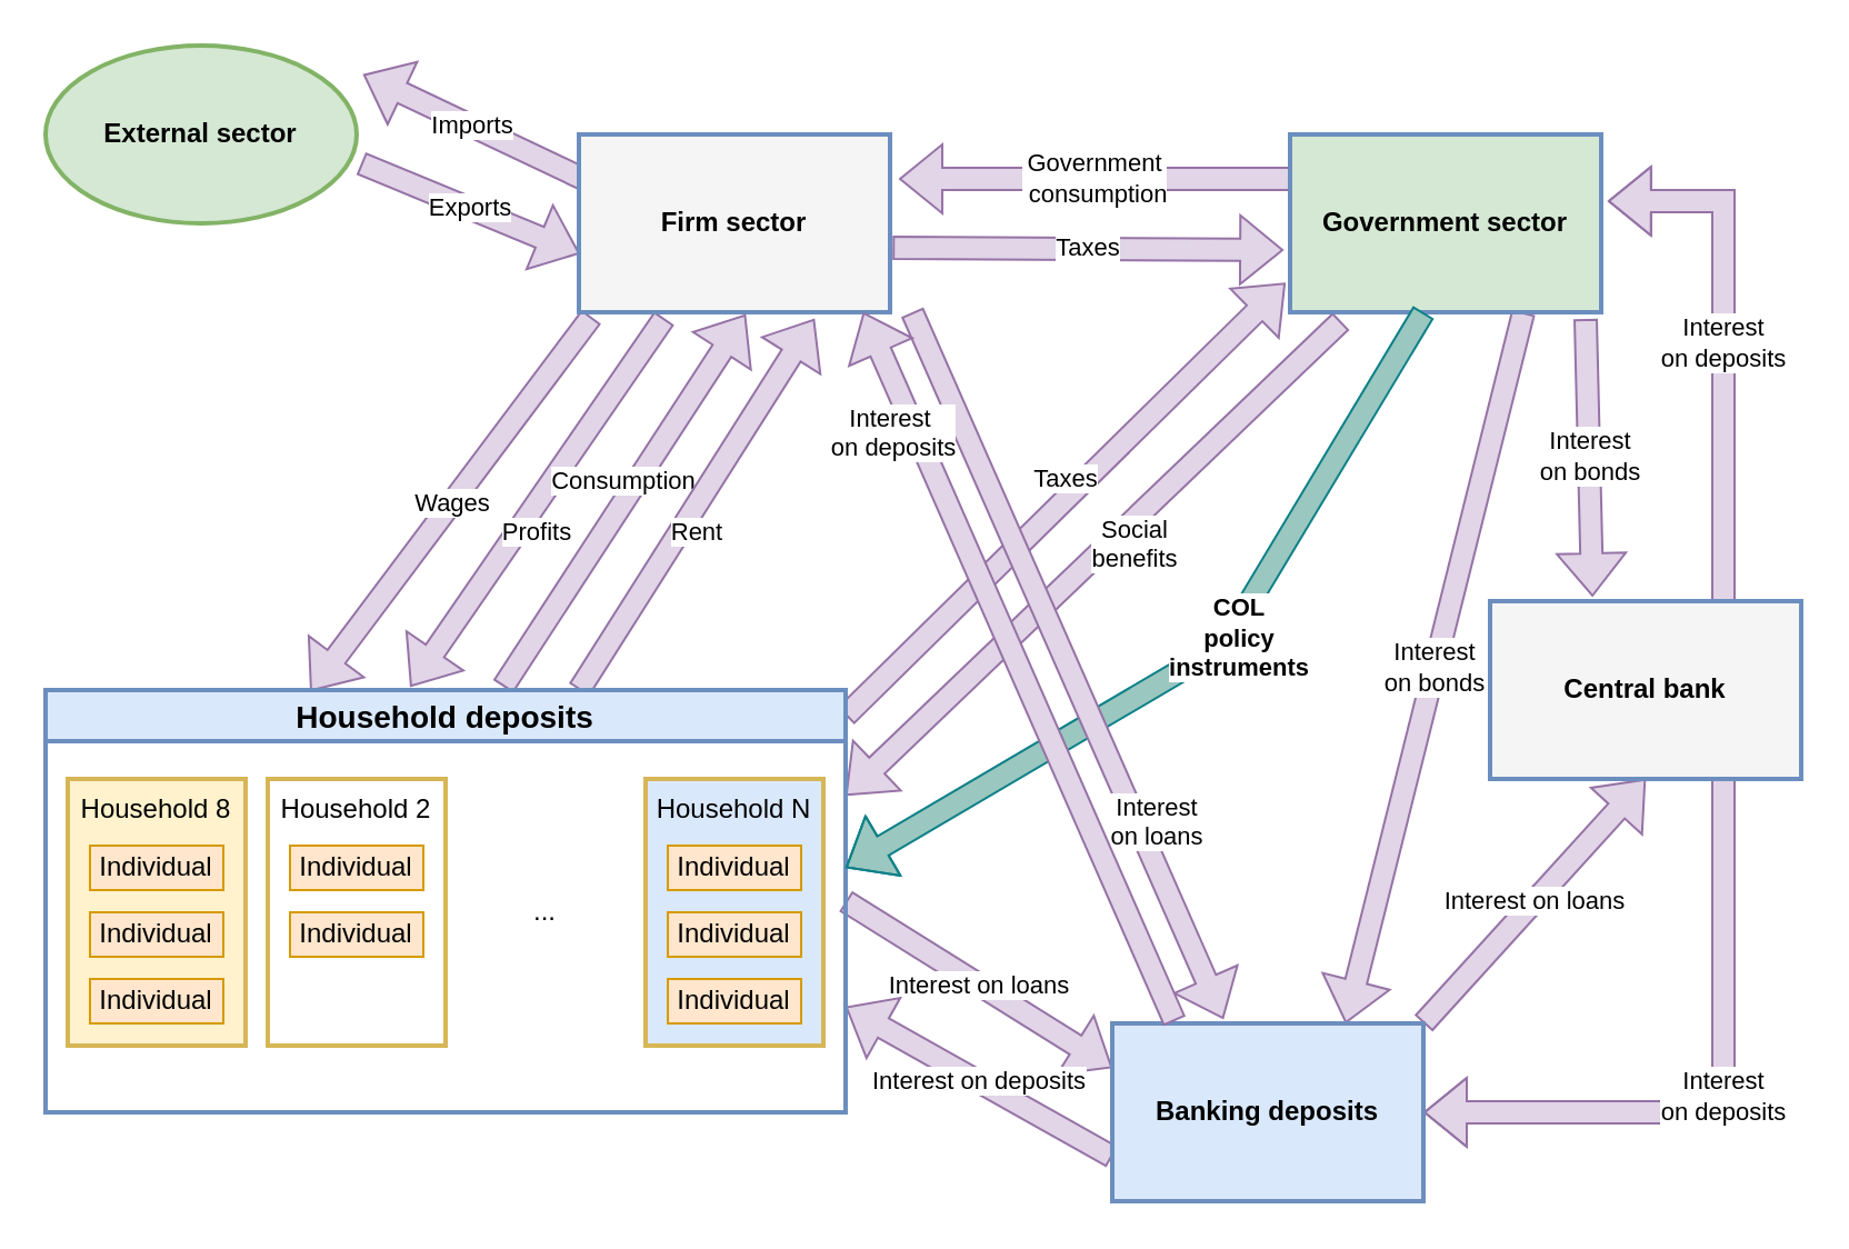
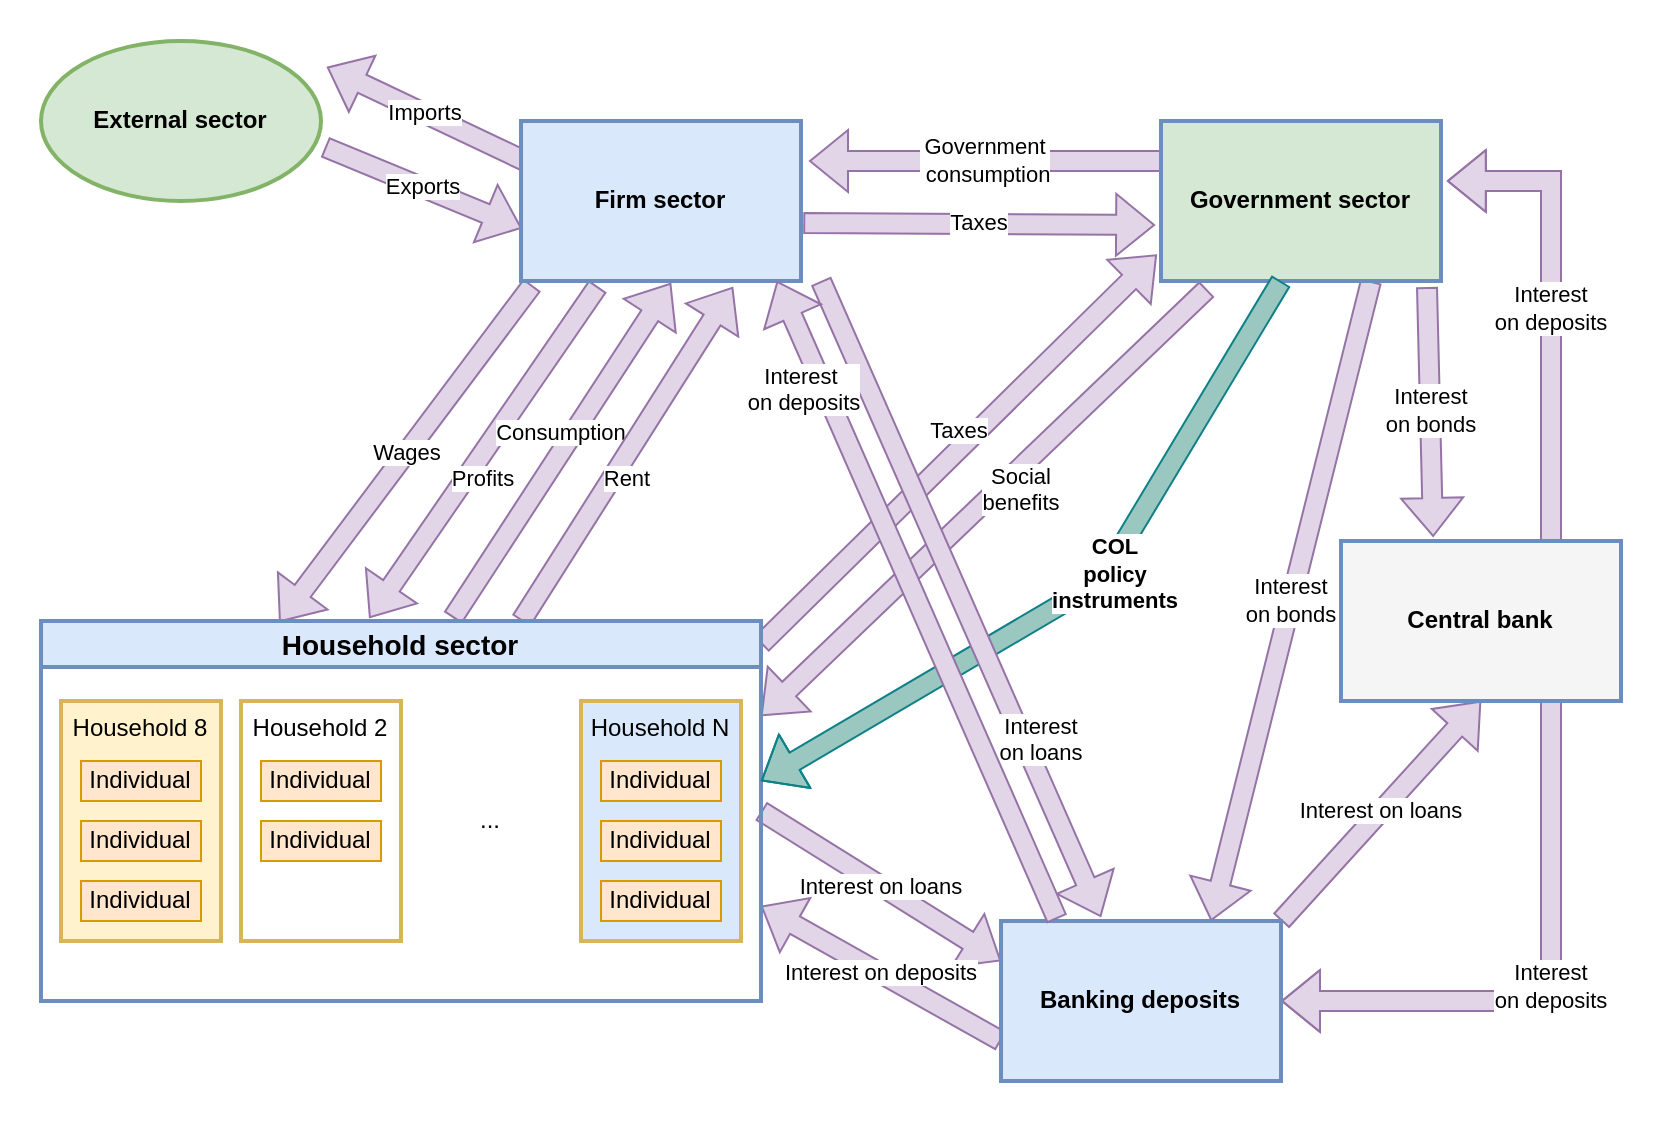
  <mxCell id="0" />
  <mxCell id="1" parent="0" />
  <mxCell id="2" value="&lt;b&gt;External sector&lt;/b&gt;" style="ellipse;whiteSpace=wrap;html=1;fillColor=#d5e8d4;strokeColor=#82b366;strokeWidth=2;" parent="1" vertex="1"><mxGeometry x="20" y="20" width="140" height="80" as="geometry" /></mxCell>
  <mxCell id="3" value="Interest on loans" style="endArrow=classic;html=1;rounded=0;entryX=0;entryY=0.25;entryDx=0;entryDy=0;shape=flexArrow;strokeWidth=1;endSize=6;targetPerimeterSpacing=0;fillColor=#e1d5e7;strokeColor=#9673a6;exitX=1;exitY=0.5;exitDx=0;exitDy=0;" parent="1" target="36" edge="1" source="20"><mxGeometry width="50" height="50" relative="1" as="geometry"><mxPoint x="380" y="560" as="sourcePoint" /><mxPoint x="430" y="350" as="targetPoint" /></mxGeometry></mxCell>
  <mxCell id="4" value="Interest on deposits" style="endArrow=classic;html=1;rounded=0;exitX=0;exitY=0.75;exitDx=0;exitDy=0;shape=flexArrow;strokeWidth=1;endSize=6;targetPerimeterSpacing=0;fillColor=#e1d5e7;strokeColor=#9673a6;startArrow=none;startFill=0;entryX=1;entryY=0.75;entryDx=0;entryDy=0;" parent="1" source="36" edge="1" target="20"><mxGeometry width="50" height="50" relative="1" as="geometry"><mxPoint x="483" y="360" as="sourcePoint" /><mxPoint x="380" y="600" as="targetPoint" /></mxGeometry></mxCell>
  <mxCell id="5" value="&lt;div&gt;Interest&lt;/div&gt;&lt;div&gt;on deposits&lt;/div&gt;" style="endArrow=classic;html=1;rounded=0;exitX=0.75;exitY=0;exitDx=0;exitDy=0;shape=flexArrow;strokeWidth=1;endSize=6;targetPerimeterSpacing=0;fillColor=#e1d5e7;strokeColor=#9673a6;startArrow=none;startFill=0;entryX=1.021;entryY=0.375;entryDx=0;entryDy=0;entryPerimeter=0;edgeStyle=orthogonalEdgeStyle;" parent="1" source="35" target="34" edge="1"><mxGeometry width="50" height="50" relative="1" as="geometry"><mxPoint x="710" y="290" as="sourcePoint" /><mxPoint x="760" y="180" as="targetPoint" /><Array as="points"><mxPoint x="775" y="90" /></Array></mxGeometry></mxCell>
  <mxCell id="6" value="Imports" style="endArrow=classic;html=1;rounded=0;exitX=-0.021;exitY=0.113;exitDx=0;exitDy=0;shape=flexArrow;strokeWidth=1;endSize=6;targetPerimeterSpacing=0;fillColor=#e1d5e7;strokeColor=#9673a6;startArrow=none;startFill=0;entryX=1.021;entryY=0.163;entryDx=0;entryDy=0;entryPerimeter=0;exitPerimeter=0;" parent="1" target="2" edge="1"><mxGeometry width="50" height="50" relative="1" as="geometry"><mxPoint x="262.06" y="80.04" as="sourcePoint" /><mxPoint x="141.96" y="80.04" as="targetPoint" /></mxGeometry></mxCell>
  <mxCell id="7" value="Exports" style="endArrow=classic;html=1;rounded=0;shape=flexArrow;strokeWidth=1;endSize=6;targetPerimeterSpacing=0;fillColor=#e1d5e7;strokeColor=#9673a6;startArrow=none;startFill=0;entryX=0.003;entryY=0.671;entryDx=0;entryDy=0;entryPerimeter=0;exitX=1.014;exitY=0.663;exitDx=0;exitDy=0;exitPerimeter=0;" parent="1" source="2" target="33" edge="1"><mxGeometry width="50" height="50" relative="1" as="geometry"><mxPoint x="150" y="110" as="sourcePoint" /><mxPoint x="200" y="130" as="targetPoint" /></mxGeometry></mxCell>
  <mxCell id="8" value="&lt;div&gt;Government&lt;/div&gt;&lt;div&gt;&amp;nbsp;consumption&lt;/div&gt;" style="endArrow=classic;html=1;rounded=0;exitX=0;exitY=0.25;exitDx=0;exitDy=0;shape=flexArrow;strokeWidth=1;endSize=6;targetPerimeterSpacing=0;fillColor=#e1d5e7;strokeColor=#9673a6;startArrow=none;startFill=0;entryX=1;entryY=0.25;entryDx=0;entryDy=0;" parent="1" source="34" edge="1"><mxGeometry width="50" height="50" relative="1" as="geometry"><mxPoint x="539" y="80" as="sourcePoint" /><mxPoint x="404" y="80" as="targetPoint" /></mxGeometry></mxCell>
  <mxCell id="9" value="Taxes" style="endArrow=classic;html=1;rounded=0;exitX=1.008;exitY=0.637;exitDx=0;exitDy=0;shape=flexArrow;strokeWidth=1;endSize=6;targetPerimeterSpacing=0;fillColor=#e1d5e7;strokeColor=#9673a6;startArrow=none;startFill=0;exitPerimeter=0;entryX=-0.021;entryY=0.65;entryDx=0;entryDy=0;entryPerimeter=0;" parent="1" source="33" target="34" edge="1"><mxGeometry width="50" height="50" relative="1" as="geometry"><mxPoint x="549" y="180" as="sourcePoint" /><mxPoint x="590" y="110" as="targetPoint" /></mxGeometry></mxCell>
  <mxCell id="10" value="Wages" style="endArrow=classic;html=1;rounded=0;exitX=0.097;exitY=1.025;exitDx=0;exitDy=0;shape=flexArrow;strokeWidth=1;endSize=6;targetPerimeterSpacing=0;fillColor=#e1d5e7;strokeColor=#9673a6;startArrow=none;startFill=0;entryX=0.331;entryY=0.003;entryDx=0;entryDy=0;entryPerimeter=0;exitPerimeter=0;" parent="1" target="20" edge="1"><mxGeometry width="50" height="50" relative="1" as="geometry"><mxPoint x="265.58" y="142" as="sourcePoint" /><mxPoint x="134.36" y="296.48" as="targetPoint" /></mxGeometry></mxCell>
  <mxCell id="11" value="&lt;div&gt;Profits&lt;/div&gt;" style="endArrow=classic;html=1;rounded=0;shape=flexArrow;strokeWidth=1;endSize=6;targetPerimeterSpacing=0;fillColor=#e1d5e7;strokeColor=#9673a6;startArrow=none;startFill=0;entryX=0.456;entryY=-0.008;entryDx=0;entryDy=0;entryPerimeter=0;exitX=0.417;exitY=1.033;exitDx=0;exitDy=0;exitPerimeter=0;verticalAlign=top;" parent="1" target="20" edge="1"><mxGeometry x="0.003" width="50" height="50" relative="1" as="geometry"><mxPoint x="298.38" y="142.64" as="sourcePoint" /><mxPoint x="167.8" y="297.44" as="targetPoint" /><mxPoint as="offset" /></mxGeometry></mxCell>
  <mxCell id="12" value="&lt;div&gt;Consumption&lt;/div&gt;" style="endArrow=classic;html=1;rounded=0;shape=flexArrow;strokeWidth=1;endSize=6;targetPerimeterSpacing=0;fillColor=#e1d5e7;strokeColor=#9673a6;startArrow=none;startFill=0;entryX=0.75;entryY=1;entryDx=0;entryDy=0;verticalAlign=bottom;exitX=0.572;exitY=-0.008;exitDx=0;exitDy=0;exitPerimeter=0;" parent="1" source="20" edge="1"><mxGeometry width="50" height="50" relative="1" as="geometry"><mxPoint x="220" y="290" as="sourcePoint" /><mxPoint x="335" y="141" as="targetPoint" /></mxGeometry></mxCell>
  <mxCell id="13" value="&lt;div&gt;Interest&lt;/div&gt;&lt;div&gt;on bonds&lt;br&gt;&lt;/div&gt;" style="endArrow=classic;html=1;rounded=0;shape=flexArrow;strokeWidth=1;endSize=6;targetPerimeterSpacing=0;fillColor=#e1d5e7;strokeColor=#9673a6;startArrow=none;startFill=0;sourcePerimeterSpacing=0;startSize=0;exitX=0.75;exitY=1;exitDx=0;exitDy=0;entryX=0.75;entryY=0;entryDx=0;entryDy=0;" parent="1" source="34" target="36" edge="1"><mxGeometry width="50" height="50" relative="1" as="geometry"><mxPoint x="540" y="370" as="sourcePoint" /><mxPoint x="610" y="430" as="targetPoint" /></mxGeometry></mxCell>
  <mxCell id="14" value="Taxes" style="endArrow=classic;html=1;rounded=0;shape=flexArrow;strokeWidth=1;endSize=6;targetPerimeterSpacing=0;fillColor=#e1d5e7;strokeColor=#9673a6;startArrow=none;startFill=0;entryX=-0.015;entryY=0.835;entryDx=0;entryDy=0;exitX=1;exitY=0.061;exitDx=0;exitDy=0;exitPerimeter=0;verticalAlign=bottom;entryPerimeter=0;" parent="1" source="20" target="34" edge="1"><mxGeometry width="50" height="50" relative="1" as="geometry"><mxPoint x="390" y="350" as="sourcePoint" /><mxPoint x="480" y="144" as="targetPoint" /></mxGeometry></mxCell>
  <mxCell id="15" value="&lt;div&gt;Social&lt;/div&gt;&lt;div&gt;benefits&lt;br&gt;&lt;/div&gt;" style="endArrow=classic;html=1;rounded=0;strokeWidth=1;targetPerimeterSpacing=0;fillColor=#e1d5e7;strokeColor=#9673a6;startArrow=none;startFill=0;verticalAlign=bottom;movable=1;resizable=1;rotatable=1;deletable=1;editable=1;locked=0;connectable=1;shape=flexArrow;exitX=0.164;exitY=1.05;exitDx=0;exitDy=0;exitPerimeter=0;entryX=1;entryY=0.25;entryDx=0;entryDy=0;" parent="1" source="34" edge="1" target="20"><mxGeometry x="-0.045" y="19" width="50" height="50" relative="1" as="geometry"><mxPoint x="630" y="170" as="sourcePoint" /><mxPoint x="400" y="320" as="targetPoint" /><mxPoint y="1" as="offset" /></mxGeometry></mxCell>
  <mxCell id="16" value="&lt;div&gt;Interest&lt;/div&gt;&lt;div&gt;on deposits&lt;/div&gt;" style="endArrow=classic;html=1;rounded=0;exitX=0.75;exitY=1;exitDx=0;exitDy=0;shape=flexArrow;strokeWidth=1;endSize=6;targetPerimeterSpacing=0;fillColor=#e1d5e7;strokeColor=#9673a6;startArrow=none;startFill=0;entryX=1;entryY=0.5;entryDx=0;entryDy=0;edgeStyle=orthogonalEdgeStyle;" parent="1" source="35" target="36" edge="1"><mxGeometry width="50" height="50" relative="1" as="geometry"><mxPoint x="741" y="410" as="sourcePoint" /><mxPoint x="724" y="243" as="targetPoint" /></mxGeometry></mxCell>
  <mxCell id="17" value="Interest on loans" style="endArrow=classic;html=1;rounded=0;entryX=0.5;entryY=1;entryDx=0;entryDy=0;shape=flexArrow;strokeWidth=1;endSize=6;targetPerimeterSpacing=0;fillColor=#e1d5e7;strokeColor=#9673a6;exitX=1;exitY=0;exitDx=0;exitDy=0;" parent="1" source="36" target="35" edge="1"><mxGeometry width="50" height="50" relative="1" as="geometry"><mxPoint x="490" y="460" as="sourcePoint" /><mxPoint x="660" y="470" as="targetPoint" /></mxGeometry></mxCell>
  <mxCell id="18" value="&lt;div&gt;Interest&lt;/div&gt;&lt;div&gt;on bonds&lt;br&gt;&lt;/div&gt;" style="endArrow=classic;html=1;rounded=0;shape=flexArrow;strokeWidth=1;endSize=6;targetPerimeterSpacing=0;fillColor=#e1d5e7;strokeColor=#9673a6;startArrow=none;startFill=0;entryX=0.329;entryY=-0.025;entryDx=0;entryDy=0;sourcePerimeterSpacing=0;startSize=0;exitX=0.95;exitY=1.038;exitDx=0;exitDy=0;exitPerimeter=0;entryPerimeter=0;" parent="1" source="34" target="35" edge="1"><mxGeometry width="50" height="50" relative="1" as="geometry"><mxPoint x="710" y="150" as="sourcePoint" /><mxPoint x="630" y="550" as="targetPoint" /></mxGeometry></mxCell>
  <mxCell id="19" value="Rent" style="endArrow=classic;html=1;rounded=0;shape=flexArrow;strokeWidth=1;endSize=6;targetPerimeterSpacing=0;fillColor=#e1d5e7;strokeColor=#9673a6;startArrow=none;startFill=0;exitX=0.667;exitY=0;exitDx=0;exitDy=0;exitPerimeter=0;verticalAlign=top;entryX=0.957;entryY=1.038;entryDx=0;entryDy=0;entryPerimeter=0;" parent="1" source="20" edge="1"><mxGeometry width="50" height="50" relative="1" as="geometry"><mxPoint x="247.16" y="294.24" as="sourcePoint" /><mxPoint x="365.98" y="143.04" as="targetPoint" /></mxGeometry></mxCell>
- <mxCell id="20" value="Household deposits" style="swimlane;fillColor=#dae8fc;strokeColor=#6c8ebf;strokeWidth=2;fontSize=14;startSize=23;" parent="1" vertex="1"><mxGeometry x="20" y="310" width="360" height="190" as="geometry"><mxRectangle x="480" y="200" width="110" height="30" as="alternateBounds" /></mxGeometry></mxCell>
+ <mxCell id="20" value="Household sector" style="swimlane;fillColor=#dae8fc;strokeColor=#6c8ebf;strokeWidth=2;fontSize=14;startSize=23;" parent="1" vertex="1"><mxGeometry x="20" y="310" width="360" height="190" as="geometry"><mxRectangle x="480" y="200" width="110" height="30" as="alternateBounds" /></mxGeometry></mxCell>
  <mxCell id="21" value="Household 8" style="rounded=0;whiteSpace=wrap;html=1;fillColor=#fff2cc;strokeColor=#d6b656;strokeWidth=2;verticalAlign=top;" parent="20" vertex="1"><mxGeometry x="10" y="40" width="80" height="120" as="geometry" /></mxCell>
  <mxCell id="22" value="Household 2" style="rounded=0;whiteSpace=wrap;html=1;fillColor=#ffffff;strokeColor=#d6b656;strokeWidth=2;verticalAlign=top;" parent="20" vertex="1"><mxGeometry x="100" y="40" width="80" height="120" as="geometry" /></mxCell>
  <mxCell id="23" value="Household N" style="rounded=0;whiteSpace=wrap;html=1;fillColor=#dae8fc;strokeColor=#d6b656;strokeWidth=2;verticalAlign=top;" parent="20" vertex="1"><mxGeometry x="270" y="40" width="80" height="120" as="geometry" /></mxCell>
  <mxCell id="24" value="..." style="text;html=1;strokeColor=none;fillColor=none;align=center;verticalAlign=middle;whiteSpace=wrap;rounded=0;" parent="20" vertex="1"><mxGeometry x="190" y="40" width="70" height="120" as="geometry" /></mxCell>
  <mxCell id="25" value="Individual" style="rounded=0;whiteSpace=wrap;html=1;fillColor=#ffe6cc;strokeColor=#d79b00;" parent="20" vertex="1"><mxGeometry x="20" y="70" width="60" height="20" as="geometry" /></mxCell>
  <mxCell id="26" value="Individual" style="rounded=0;whiteSpace=wrap;html=1;fillColor=#ffe6cc;strokeColor=#d79b00;" parent="20" vertex="1"><mxGeometry x="20" y="100" width="60" height="20" as="geometry" /></mxCell>
  <mxCell id="27" value="Individual" style="rounded=0;whiteSpace=wrap;html=1;fillColor=#ffe6cc;strokeColor=#d79b00;" parent="20" vertex="1"><mxGeometry x="20" y="130" width="60" height="20" as="geometry" /></mxCell>
  <mxCell id="28" value="Individual" style="rounded=0;whiteSpace=wrap;html=1;fillColor=#ffe6cc;strokeColor=#d79b00;" parent="20" vertex="1"><mxGeometry x="110" y="70" width="60" height="20" as="geometry" /></mxCell>
  <mxCell id="29" value="Individual" style="rounded=0;whiteSpace=wrap;html=1;fillColor=#ffe6cc;strokeColor=#d79b00;" parent="20" vertex="1"><mxGeometry x="110" y="100" width="60" height="20" as="geometry" /></mxCell>
  <mxCell id="30" value="Individual" style="rounded=0;whiteSpace=wrap;html=1;fillColor=#ffe6cc;strokeColor=#d79b00;" parent="20" vertex="1"><mxGeometry x="280" y="70" width="60" height="20" as="geometry" /></mxCell>
  <mxCell id="31" value="Individual" style="rounded=0;whiteSpace=wrap;html=1;fillColor=#ffe6cc;strokeColor=#d79b00;" parent="20" vertex="1"><mxGeometry x="280" y="100" width="60" height="20" as="geometry" /></mxCell>
  <mxCell id="32" value="Individual" style="rounded=0;whiteSpace=wrap;html=1;fillColor=#ffe6cc;strokeColor=#d79b00;" parent="20" vertex="1"><mxGeometry x="280" y="130" width="60" height="20" as="geometry" /></mxCell>
- <mxCell id="33" value="&lt;b&gt;Firm sector&lt;/b&gt;" style="rounded=0;whiteSpace=wrap;html=1;fillColor=#f5f5f5;strokeColor=#6c8ebf;strokeWidth=2;" parent="1" vertex="1"><mxGeometry x="260" y="60" width="140" height="80" as="geometry" /></mxCell>
+ <mxCell id="33" value="&lt;b&gt;Firm sector&lt;/b&gt;" style="rounded=0;whiteSpace=wrap;html=1;fillColor=#dae8fc;strokeColor=#6c8ebf;strokeWidth=2;" parent="1" vertex="1"><mxGeometry x="260" y="60" width="140" height="80" as="geometry" /></mxCell>
  <mxCell id="34" value="&lt;b&gt;Government sector&lt;br&gt;&lt;/b&gt;" style="rounded=0;whiteSpace=wrap;html=1;fillColor=#d5e8d4;strokeColor=#6c8ebf;strokeWidth=2;" parent="1" vertex="1"><mxGeometry x="580" y="60" width="140" height="80" as="geometry" /></mxCell>
  <mxCell id="35" value="&lt;b&gt;Central bank&lt;/b&gt;" style="rounded=0;whiteSpace=wrap;html=1;fillColor=#f5f5f5;strokeColor=#6c8ebf;strokeWidth=2;" parent="1" vertex="1"><mxGeometry x="670" y="270" width="140" height="80" as="geometry" /></mxCell>
  <mxCell id="36" value="&lt;b&gt;Banking deposits&lt;/b&gt;" style="rounded=0;whiteSpace=wrap;html=1;fillColor=#dae8fc;strokeColor=#6c8ebf;strokeWidth=2;" parent="1" vertex="1"><mxGeometry x="500" y="460" width="140" height="80" as="geometry" /></mxCell>
  <mxCell id="37" value="&lt;div&gt;&lt;b&gt;COL&lt;/b&gt;&lt;/div&gt;&lt;div&gt;&lt;b&gt;policy&lt;/b&gt;&lt;/div&gt;&lt;div&gt;&lt;b&gt;instruments&lt;/b&gt;&lt;br&gt;&lt;/div&gt;" style="endArrow=classic;html=1;rounded=0;strokeWidth=1;targetPerimeterSpacing=0;fillColor=#9AC7BF;startArrow=none;startFill=0;verticalAlign=bottom;movable=1;resizable=1;rotatable=1;deletable=1;editable=1;locked=0;connectable=1;shape=flexArrow;exitX=0.429;exitY=1;exitDx=0;exitDy=0;exitPerimeter=0;strokeColor=#0e8088;" edge="1" parent="1" source="34"><mxGeometry x="-0.045" y="19" width="50" height="50" relative="1" as="geometry"><mxPoint x="628" y="170" as="sourcePoint" /><mxPoint x="380" y="390" as="targetPoint" /><mxPoint y="1" as="offset" /><Array as="points"><mxPoint x="550" y="290" /></Array></mxGeometry></mxCell>
  <mxCell id="38" value="&lt;div&gt;Interest &lt;br&gt;&lt;/div&gt;&lt;div&gt;on loans&lt;/div&gt;" style="endArrow=classic;html=1;rounded=0;entryX=0.357;entryY=-0.025;entryDx=0;entryDy=0;shape=flexArrow;strokeWidth=1;endSize=6;targetPerimeterSpacing=0;fillColor=#e1d5e7;strokeColor=#9673a6;entryPerimeter=0;verticalAlign=top;labelBorderColor=none;fontColor=default;" parent="1" target="36" edge="1"><mxGeometry x="0.361" y="16" width="50" height="50" relative="1" as="geometry"><mxPoint x="410" y="140" as="sourcePoint" /><mxPoint x="560" y="450" as="targetPoint" /><Array as="points" /><mxPoint as="offset" /></mxGeometry></mxCell>
  <mxCell id="39" value="&lt;div&gt;Interest&lt;/div&gt;&lt;div&gt;&amp;nbsp;on deposits&lt;/div&gt;" style="endArrow=classic;html=1;rounded=0;exitX=0.2;exitY=-0.012;exitDx=0;exitDy=0;shape=flexArrow;strokeWidth=1;endSize=6;targetPerimeterSpacing=0;fillColor=#e1d5e7;strokeColor=#9673a6;startArrow=none;startFill=0;exitPerimeter=0;entryX=0.914;entryY=1;entryDx=0;entryDy=0;entryPerimeter=0;verticalAlign=bottom;labelBorderColor=none;" parent="1" source="36" target="33" edge="1"><mxGeometry x="0.604" y="17" width="50" height="50" relative="1" as="geometry"><mxPoint x="530" y="459.5" as="sourcePoint" /><mxPoint x="340" y="459.5" as="targetPoint" /><Array as="points" /><mxPoint as="offset" /></mxGeometry></mxCell>
